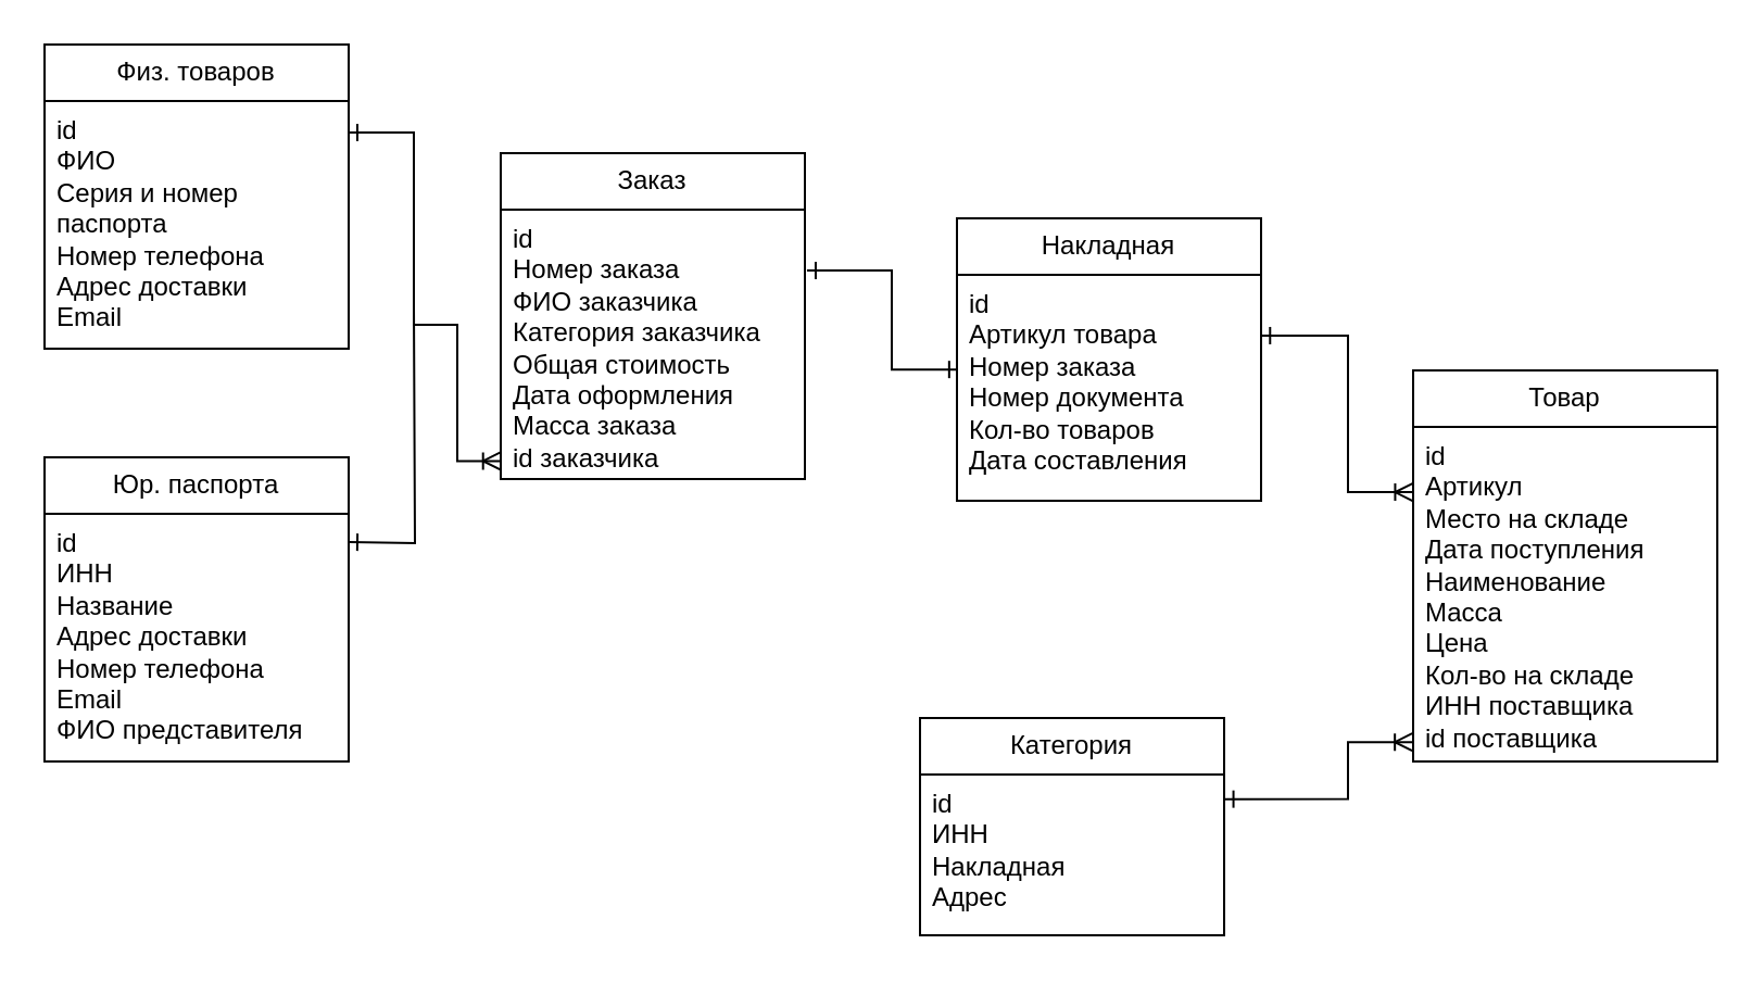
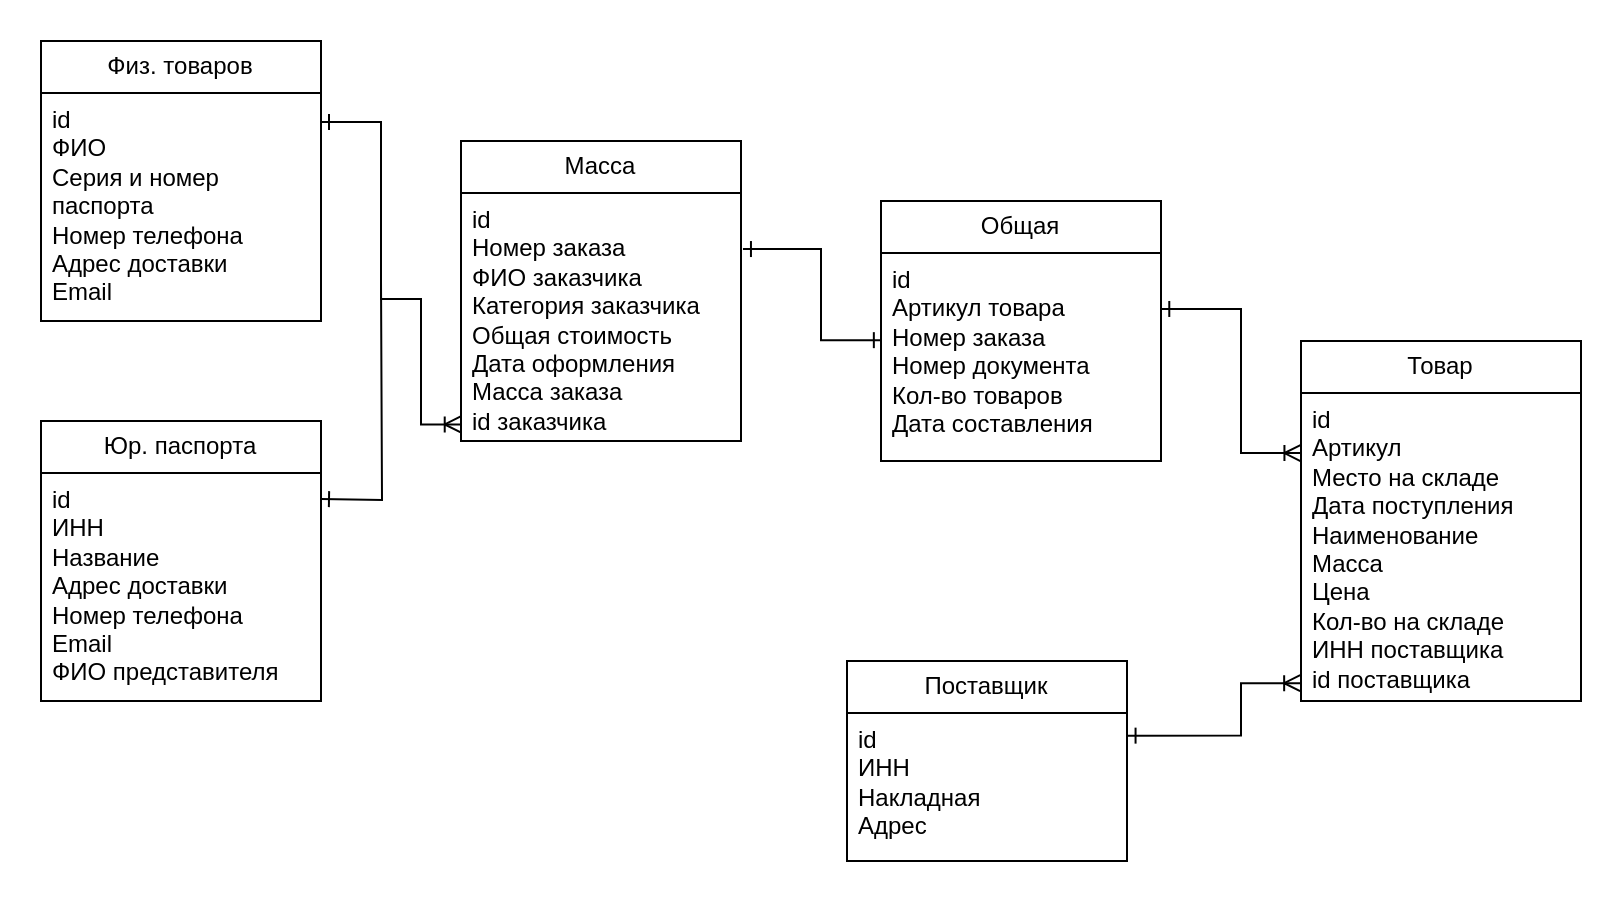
  <mxCell id="0" />
  <mxCell id="1" parent="0" />
  <mxCell id="2" value="Физ. товаров" style="swimlane;fontStyle=0;childLayout=stackLayout;horizontal=1;startSize=26;fillColor=none;horizontalStack=0;resizeParent=1;resizeParentMax=0;resizeLast=0;collapsible=1;marginBottom=0;whiteSpace=wrap;html=1;" vertex="1" parent="1"><mxGeometry x="20" y="20" width="140" height="140" as="geometry" /></mxCell>
  <mxCell id="3" value="id&lt;br&gt;ФИО&lt;br&gt;Серия и номер паспорта&lt;br&gt;Номер телефона&lt;br&gt;Адрес доставки&lt;br&gt;Email" style="text;strokeColor=none;fillColor=none;align=left;verticalAlign=top;spacingLeft=4;spacingRight=4;overflow=hidden;rotatable=0;points=[[0,0.5],[1,0.5]];portConstraint=eastwest;whiteSpace=wrap;html=1;" vertex="1" parent="2"><mxGeometry y="26" width="140" height="114" as="geometry" /></mxCell>
  <mxCell id="4" value="Товар" style="swimlane;fontStyle=0;childLayout=stackLayout;horizontal=1;startSize=26;fillColor=none;horizontalStack=0;resizeParent=1;resizeParentMax=0;resizeLast=0;collapsible=1;marginBottom=0;whiteSpace=wrap;html=1;" vertex="1" parent="1"><mxGeometry x="650" y="170" width="140" height="180" as="geometry" /></mxCell>
  <mxCell id="5" value="id&lt;br&gt;Артикул&lt;br&gt;Место на складе&lt;br&gt;Дата поступления&lt;br&gt;Наименование&lt;br&gt;Масса&lt;br&gt;Цена&lt;br&gt;Кол-во на складе&lt;br&gt;ИНН поставщика&lt;br&gt;id поставщика" style="text;strokeColor=none;fillColor=none;align=left;verticalAlign=top;spacingLeft=4;spacingRight=4;overflow=hidden;rotatable=0;points=[[0,0.5],[1,0.5]];portConstraint=eastwest;whiteSpace=wrap;html=1;" vertex="1" parent="4"><mxGeometry y="26" width="140" height="154" as="geometry" /></mxCell>
- <mxCell id="6" value="Категория" style="swimlane;fontStyle=0;childLayout=stackLayout;horizontal=1;startSize=26;fillColor=none;horizontalStack=0;resizeParent=1;resizeParentMax=0;resizeLast=0;collapsible=1;marginBottom=0;whiteSpace=wrap;html=1;" vertex="1" parent="1"><mxGeometry x="423" y="330" width="140" height="100" as="geometry" /></mxCell>
+ <mxCell id="6" value="Поставщик" style="swimlane;fontStyle=0;childLayout=stackLayout;horizontal=1;startSize=26;fillColor=none;horizontalStack=0;resizeParent=1;resizeParentMax=0;resizeLast=0;collapsible=1;marginBottom=0;whiteSpace=wrap;html=1;" vertex="1" parent="1"><mxGeometry x="423" y="330" width="140" height="100" as="geometry" /></mxCell>
  <mxCell id="7" value="id&lt;br&gt;ИНН&lt;br&gt;Накладная&lt;br&gt;Адрес" style="text;strokeColor=none;fillColor=none;align=left;verticalAlign=top;spacingLeft=4;spacingRight=4;overflow=hidden;rotatable=0;points=[[0,0.5],[1,0.5]];portConstraint=eastwest;whiteSpace=wrap;html=1;" vertex="1" parent="6"><mxGeometry y="26" width="140" height="74" as="geometry" /></mxCell>
- <mxCell id="8" value="Заказ" style="swimlane;fontStyle=0;childLayout=stackLayout;horizontal=1;startSize=26;fillColor=none;horizontalStack=0;resizeParent=1;resizeParentMax=0;resizeLast=0;collapsible=1;marginBottom=0;whiteSpace=wrap;html=1;" vertex="1" parent="1"><mxGeometry x="230" y="70" width="140" height="150" as="geometry" /></mxCell>
+ <mxCell id="8" value="Масса" style="swimlane;fontStyle=0;childLayout=stackLayout;horizontal=1;startSize=26;fillColor=none;horizontalStack=0;resizeParent=1;resizeParentMax=0;resizeLast=0;collapsible=1;marginBottom=0;whiteSpace=wrap;html=1;" vertex="1" parent="1"><mxGeometry x="230" y="70" width="140" height="150" as="geometry" /></mxCell>
  <mxCell id="9" value="id&lt;br&gt;Номер заказа&lt;br&gt;ФИО заказчика&lt;br&gt;Категория заказчика&lt;br&gt;Общая стоимость&lt;br&gt;Дата оформления Масса заказа&lt;br&gt;id заказчика" style="text;strokeColor=none;fillColor=none;align=left;verticalAlign=top;spacingLeft=4;spacingRight=4;overflow=hidden;rotatable=0;points=[[0,0.5],[1,0.5]];portConstraint=eastwest;whiteSpace=wrap;html=1;" vertex="1" parent="8"><mxGeometry y="26" width="140" height="124" as="geometry" /></mxCell>
- <mxCell id="10" value="Накладная" style="swimlane;fontStyle=0;childLayout=stackLayout;horizontal=1;startSize=26;fillColor=none;horizontalStack=0;resizeParent=1;resizeParentMax=0;resizeLast=0;collapsible=1;marginBottom=0;whiteSpace=wrap;html=1;" vertex="1" parent="1"><mxGeometry x="440" y="100" width="140" height="130" as="geometry" /></mxCell>
+ <mxCell id="10" value="Общая" style="swimlane;fontStyle=0;childLayout=stackLayout;horizontal=1;startSize=26;fillColor=none;horizontalStack=0;resizeParent=1;resizeParentMax=0;resizeLast=0;collapsible=1;marginBottom=0;whiteSpace=wrap;html=1;" vertex="1" parent="1"><mxGeometry x="440" y="100" width="140" height="130" as="geometry" /></mxCell>
  <mxCell id="11" value="id&lt;br&gt;Артикул товара&lt;br&gt;Номер заказа&lt;br&gt;Номер документа&lt;br&gt;Кол-во товаров&lt;br&gt;Дата составления" style="text;strokeColor=none;fillColor=none;align=left;verticalAlign=top;spacingLeft=4;spacingRight=4;overflow=hidden;rotatable=0;points=[[0,0.5],[1,0.5]];portConstraint=eastwest;whiteSpace=wrap;html=1;" vertex="1" parent="10"><mxGeometry y="26" width="140" height="104" as="geometry" /></mxCell>
  <mxCell id="12" value="Юр. паспорта" style="swimlane;fontStyle=0;childLayout=stackLayout;horizontal=1;startSize=26;fillColor=none;horizontalStack=0;resizeParent=1;resizeParentMax=0;resizeLast=0;collapsible=1;marginBottom=0;whiteSpace=wrap;html=1;" vertex="1" parent="1"><mxGeometry x="20" y="210" width="140" height="140" as="geometry" /></mxCell>
  <mxCell id="13" value="id&lt;br&gt;ИНН&lt;br&gt;Название&lt;br&gt;Адрес доставки&lt;br&gt;Номер телефона&lt;br&gt;Email&lt;br&gt;ФИО представителя" style="text;strokeColor=none;fillColor=none;align=left;verticalAlign=top;spacingLeft=4;spacingRight=4;overflow=hidden;rotatable=0;points=[[0,0.5],[1,0.5]];portConstraint=eastwest;whiteSpace=wrap;html=1;" vertex="1" parent="12"><mxGeometry y="26" width="140" height="114" as="geometry" /></mxCell>
  <mxCell id="14" style="edgeStyle=orthogonalEdgeStyle;rounded=0;orthogonalLoop=1;jettySize=auto;html=1;exitX=1;exitY=0.127;exitDx=0;exitDy=0;entryX=-0.001;entryY=0.933;entryDx=0;entryDy=0;entryPerimeter=0;startArrow=ERone;startFill=0;endArrow=ERoneToMany;endFill=0;exitPerimeter=0;" edge="1" parent="1" source="3" target="9"><mxGeometry relative="1" as="geometry"><Array as="points"><mxPoint x="190" y="61" /><mxPoint x="190" y="149" /><mxPoint x="210" y="149" /><mxPoint x="210" y="212" /></Array></mxGeometry></mxCell>
  <mxCell id="15" style="edgeStyle=orthogonalEdgeStyle;rounded=0;orthogonalLoop=1;jettySize=auto;html=1;endArrow=none;endFill=0;startArrow=ERone;startFill=0;" edge="1" parent="1"><mxGeometry relative="1" as="geometry"><mxPoint x="190" y="140" as="targetPoint" /><mxPoint x="160" y="249" as="sourcePoint" /></mxGeometry></mxCell>
  <mxCell id="16" style="edgeStyle=orthogonalEdgeStyle;rounded=0;orthogonalLoop=1;jettySize=auto;html=1;exitX=1.007;exitY=0.226;exitDx=0;exitDy=0;entryX=0.003;entryY=0.419;entryDx=0;entryDy=0;entryPerimeter=0;startArrow=ERone;startFill=0;endArrow=ERone;endFill=0;exitPerimeter=0;" edge="1" parent="1" source="9" target="11"><mxGeometry relative="1" as="geometry"><Array as="points"><mxPoint x="410" y="124" /><mxPoint x="410" y="170" /></Array></mxGeometry></mxCell>
  <mxCell id="17" style="edgeStyle=orthogonalEdgeStyle;rounded=0;orthogonalLoop=1;jettySize=auto;html=1;exitX=1.001;exitY=0.269;exitDx=0;exitDy=0;startArrow=ERone;startFill=0;endArrow=ERoneToMany;endFill=0;exitPerimeter=0;entryX=-0.002;entryY=0.195;entryDx=0;entryDy=0;entryPerimeter=0;" edge="1" parent="1" source="11" target="5"><mxGeometry relative="1" as="geometry"><mxPoint x="760" y="154" as="targetPoint" /><Array as="points"><mxPoint x="620" y="154" /><mxPoint x="620" y="226" /></Array></mxGeometry></mxCell>
  <mxCell id="18" style="edgeStyle=orthogonalEdgeStyle;rounded=0;orthogonalLoop=1;jettySize=auto;html=1;entryX=-0.003;entryY=0.942;entryDx=0;entryDy=0;entryPerimeter=0;endArrow=ERoneToMany;endFill=0;startArrow=ERone;startFill=0;exitX=1.002;exitY=0.153;exitDx=0;exitDy=0;exitPerimeter=0;" edge="1" parent="1" source="7" target="5"><mxGeometry relative="1" as="geometry"><Array as="points"><mxPoint x="620" y="367" /><mxPoint x="620" y="341" /></Array></mxGeometry></mxCell>
